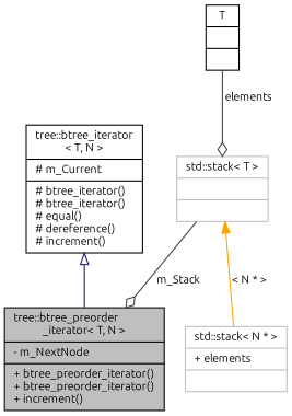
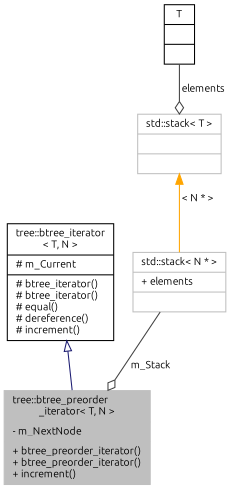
  digraph {
    fontname=Ubuntu
    node [color=black fillcolor=white fontname=Ubuntu fontsize=10 shape=record style=filled]
    edge [color=grey25 fontname=Ubuntu fontsize=10 labelfontname=Helvetica labelfontsize=10 style=solid]
-   n1 [fillcolor=grey75 fontcolor=black height=0.2 label="{tree::btree_preorder\l_iterator\< T, N \>\n|- m_NextNode\l|+ btree_preorder_iterator()\l+ btree_preorder_iterator()\l+ increment()\l}" width=0.4]
+   n1 [color=grey75 fillcolor=grey75 fontcolor=black height=0.2 label="{tree::btree_preorder\l_iterator\< T, N \>\n|- m_NextNode\l|+ btree_preorder_iterator()\l+ btree_preorder_iterator()\l+ increment()\l}" width=0.4]
    n2 [height=0.2 label="{tree::btree_iterator\l\< T, N \>\n|# m_Current\l|# btree_iterator()\l# btree_iterator()\l# equal()\l# dereference()\l# increment()\l}" width=0.4]
    n3 [color=grey75 height=0.2 label="{std::stack\< N * \>\n|+ elements\l|}" width=0.4]
    n4 [color=grey75 height=0.2 label="{std::stack\< T \>\n||}" width=0.4]
    n5 [height=0.2 label="{T\n||}" width=0.4]
    n2 -> n1 [arrowtail=onormal color=midnightblue dir=back]
-   n4 -> n1 [arrowhead=odiamond label=" m_Stack"]
+   n3 -> n1 [arrowhead=odiamond label=" m_Stack"]
    n4 -> n3 [color=orange dir=back label=" \< N * \>"]
    n5 -> n4 [arrowhead=odiamond label=" elements"]
  }
